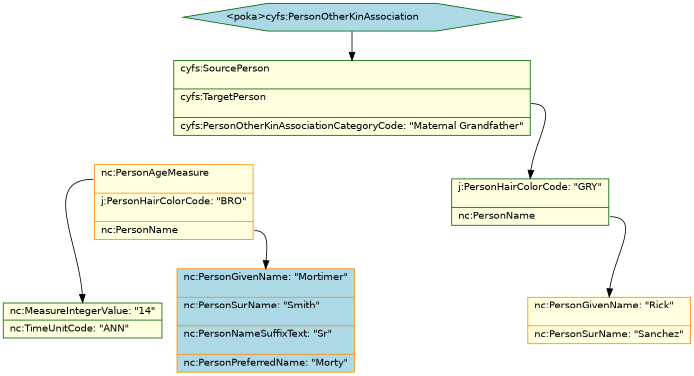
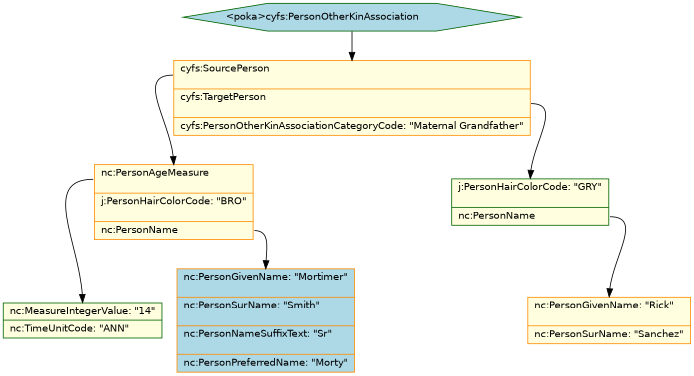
  digraph {
    fontname=Helvetica
    fontsize=12
    rankdir=TB
    node [color=darkorange fillcolor=lightyellow fontname=Helvetica fontsize=12 shape=record style=filled]
    edge [dir=forward fontname=Helvetica fontsize=12 headport=n tailport="pn:e"]
    n1 [color=darkgreen fillcolor=lightblue height=0 label="<poka>cyfs:PersonOtherKinAssociation\l" shape=hexagon width=0]
-   n2 [color=darkgreen height=0 label="{<sp>cyfs:SourcePerson\l\n       |<tp>cyfs:TargetPerson\l\n       |cyfs:PersonOtherKinAssociationCategoryCode: \"Maternal Grandfather\"\l}" width=0]
+   n2 [height=0 label="{<sp>cyfs:SourcePerson\l\n       |<tp>cyfs:TargetPerson\l\n       |cyfs:PersonOtherKinAssociationCategoryCode: \"Maternal Grandfather\"\l}" width=0]
    n3 [height=0 label="{<pam>nc:PersonAgeMeasure\l\n     |<phcc>j:PersonHairColorCode: \"BRO\"\l\n     |<pn>nc:PersonName\l}" width=0]
    n4 [color=darkgreen height=0 label="{<phcc>j:PersonHairColorCode: \"GRY\"\l\n     |<pn>nc:PersonName\l}" width=0]
    n5 [color=darkgreen height=0 label="{nc:MeasureIntegerValue: \"14\"\l|nc:TimeUnitCode: \"ANN\"\l}" width=0]
    n6 [fillcolor=lightblue height=0 label="{nc:PersonGivenName: \"Mortimer\"\l\n        |nc:PersonSurName: \"Smith\"\l\n        |nc:PersonNameSuffixText: \"Sr\"\l\n        |nc:PersonPreferredName: \"Morty\"\l}" width=0]
    n7 [height=0 label="{nc:PersonGivenName: \"Rick\"\l\n        |nc:PersonSurName: \"Sanchez\"\l}" width=0]
    n1 -> n2 [tailport="poka:e"]
+   n2 -> n3 [tailport="sp:w"]
    n2 -> n4 [tailport="tp:e"]
    n3 -> n5 [tailport="pam:w"]
    n3 -> n6
    n4 -> n7
  }
